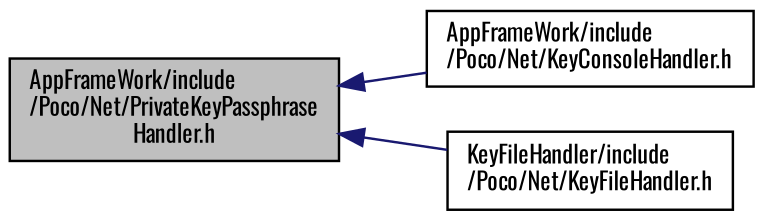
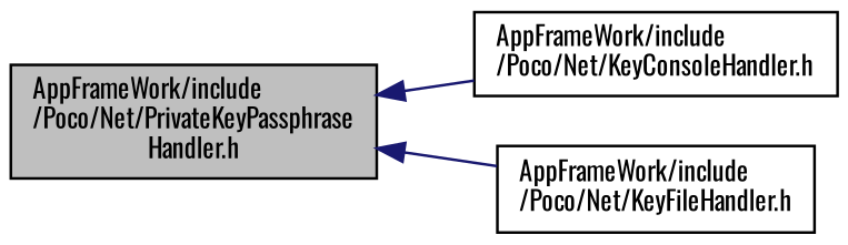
  digraph {
    rankdir=LR
    fontname=Oswald
    node [color=black fillcolor=white fontname=Oswald fontsize=10 shape=record style=filled]
    edge [color=midnightblue dir=back fontname=Oswald fontsize=10 labelfontname=Helvetica labelfontsize=10 style=solid]
    n1 [fillcolor=grey75 fontcolor=black height=0.2 label="AppFrameWork/include\l/Poco/Net/PrivateKeyPassphrase\lHandler.h" width=0.4]
    n2 [height=0.2 label="AppFrameWork/include\l/Poco/Net/KeyConsoleHandler.h" width=0.4]
-   n3 [height=0.2 label="KeyFileHandler/include\l/Poco/Net/KeyFileHandler.h" width=0.4]
+   n3 [height=0.2 label="AppFrameWork/include\l/Poco/Net/KeyFileHandler.h" width=0.4]
    n1 -> n2
    n1 -> n3
  }
